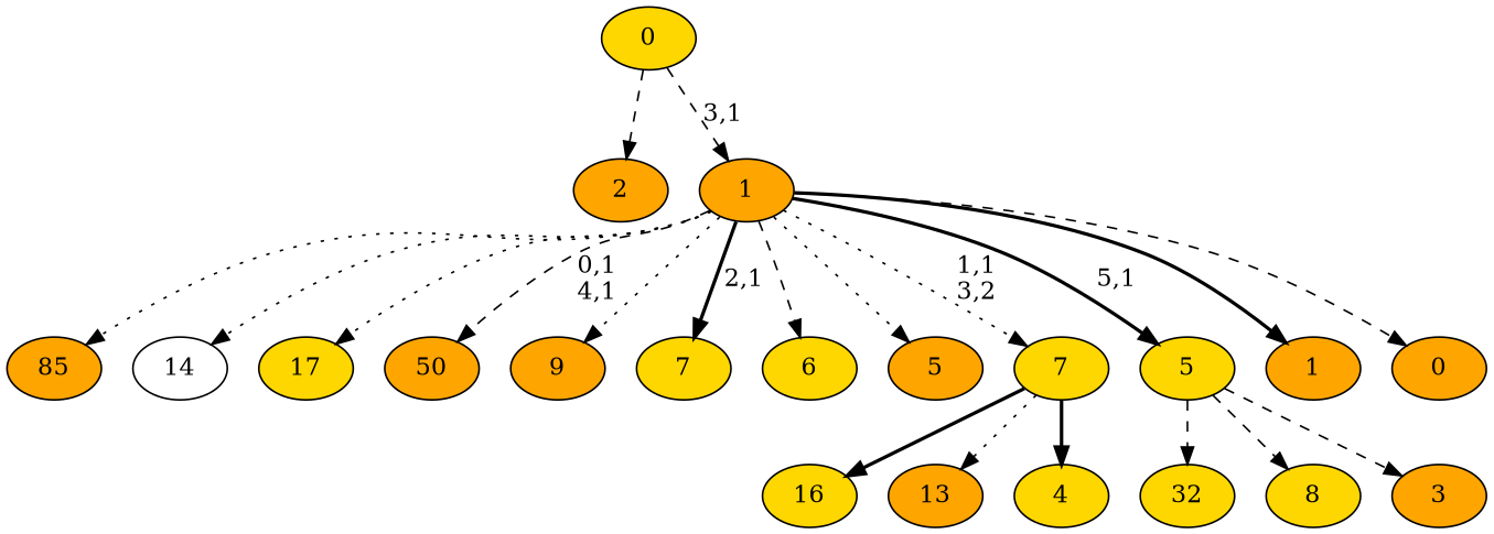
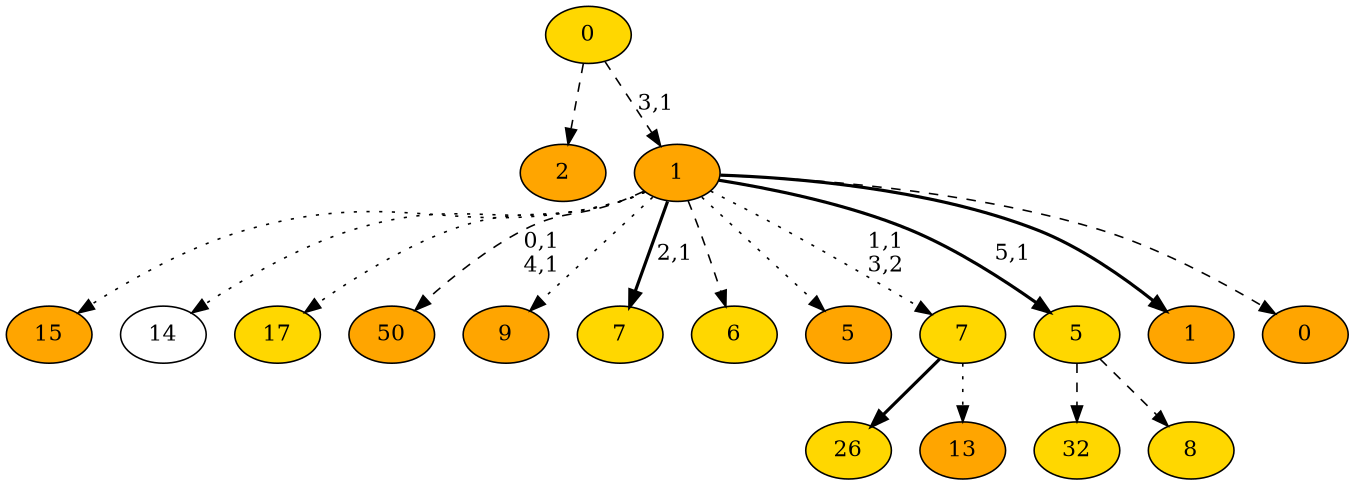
  digraph {
    node [fillcolor=gold style=filled]
    edge [style=dashed]
-   n1 [label=16]
-   n2 [fillcolor=orange label=85]
+   n1 [label=26]
+   n2 [fillcolor=orange label=15]
    n3 [fillcolor=white label=14]
    n4 [fillcolor=orange label=13]
    n5 [label=32]
    n6 [label=17]
    n7 [fillcolor=orange label=50]
    n8 [fillcolor=orange label=9]
    n9 [label=8]
    n10 [label=7]
    n11 [label=6]
    n12 [fillcolor=orange label=5]
-   n13 [label=4]
    7
-   n15 [fillcolor=orange label=3]
    5
    n17 [fillcolor=orange label=2]
    n18 [fillcolor=orange label=1]
    n19 [fillcolor=orange label=0]
    1 [fillcolor=orange]
    0
    7 -> n1 [style=bold]
    7 -> n4 [style=dotted]
-   7 -> n13 [style=bold]
    5 -> n5
    5 -> n9
-   5 -> n15
    1 -> n2 [style=dotted]
    1 -> n3 [style=dotted]
    1 -> n6 [style=dotted]
    1 -> n7 [label="0,1\n4,1"]
    1 -> n8 [style=dotted]
    1 -> n10 [label="2,1" style=bold]
    1 -> n11
    1 -> n12 [style=dotted]
    1 -> 7 [label="1,1\n3,2" style=dotted]
    1 -> 5 [label="5,1" style=bold]
    1 -> n18 [style=bold]
    1 -> n19
    0 -> n17
    0 -> 1 [label="3,1"]
  }
